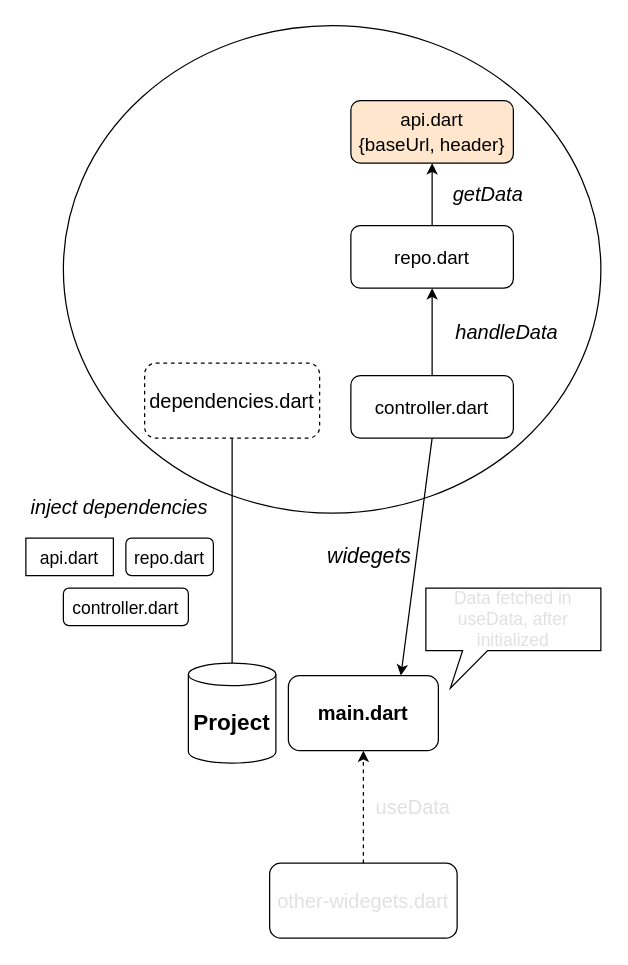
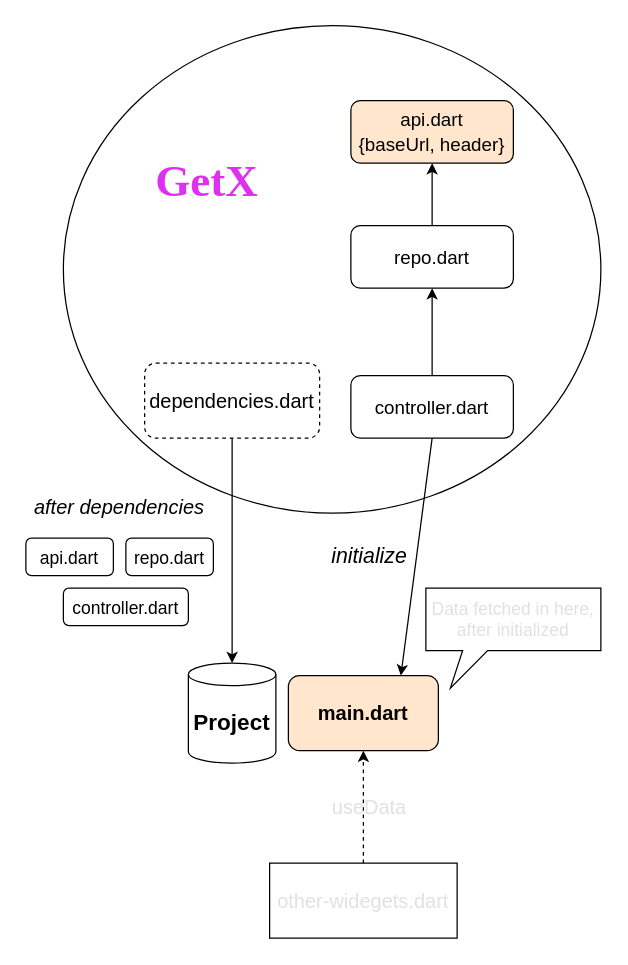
  <mxCell id="0" />
  <mxCell id="1" parent="0" />
  <mxCell id="2" value="" style="ellipse;whiteSpace=wrap;html=1;fontSize=15;" vertex="1" parent="1"><mxGeometry x="50" y="20" width="430" height="390" as="geometry" /></mxCell>
  <mxCell id="3" value="&lt;font style=&quot;font-size: 16px;&quot;&gt;dependencies.dart&lt;/font&gt;" style="rounded=1;whiteSpace=wrap;html=1;dashed=1;" vertex="1" parent="1"><mxGeometry x="115" y="290" width="140" height="60" as="geometry" /></mxCell>
- <mxCell id="4" value="" style="endArrow=none;html=1;fontSize=14;exitX=0.5;exitY=1;exitDx=0;exitDy=0;entryX=0.5;entryY=0;entryDx=0;entryDy=0;entryPerimeter=0;" edge="1" parent="1" source="3" target="6"><mxGeometry width="50" height="50" relative="1" as="geometry"><mxPoint x="80" y="440" as="sourcePoint" /><mxPoint x="75" y="550" as="targetPoint" /></mxGeometry></mxCell>
- <mxCell id="5" value="&lt;font size=&quot;1&quot; style=&quot;&quot;&gt;&lt;i style=&quot;font-size: 16px;&quot;&gt;inject dependencies&lt;/i&gt;&lt;/font&gt;" style="text;html=1;strokeColor=none;fillColor=none;align=center;verticalAlign=middle;whiteSpace=wrap;rounded=0;fontSize=14;" vertex="1" parent="1"><mxGeometry x="20" y="390" width="150" height="30" as="geometry" /></mxCell>
+ <mxCell id="4" value="" style="endArrow=classic;html=1;fontSize=14;exitX=0.5;exitY=1;exitDx=0;exitDy=0;entryX=0.5;entryY=0;entryDx=0;entryDy=0;entryPerimeter=0;" edge="1" parent="1" source="3" target="6"><mxGeometry width="50" height="50" relative="1" as="geometry"><mxPoint x="80" y="440" as="sourcePoint" /><mxPoint x="75" y="550" as="targetPoint" /></mxGeometry></mxCell>
+ <mxCell id="5" value="&lt;font size=&quot;1&quot; style=&quot;&quot;&gt;&lt;i style=&quot;font-size: 16px;&quot;&gt;after dependencies&lt;/i&gt;&lt;/font&gt;" style="text;html=1;strokeColor=none;fillColor=none;align=center;verticalAlign=middle;whiteSpace=wrap;rounded=0;fontSize=14;" vertex="1" parent="1"><mxGeometry x="20" y="390" width="150" height="30" as="geometry" /></mxCell>
  <mxCell id="6" value="&lt;font size=&quot;1&quot; style=&quot;&quot;&gt;&lt;b style=&quot;font-size: 18px;&quot;&gt;Project&lt;/b&gt;&lt;/font&gt;" style="shape=cylinder3;whiteSpace=wrap;html=1;boundedLbl=1;backgroundOutline=1;size=9;fontSize=14;" vertex="1" parent="1"><mxGeometry x="150" y="530" width="70" height="80" as="geometry" /></mxCell>
- <mxCell id="7" value="&lt;b style=&quot;font-size: 16px;&quot;&gt;main.dart&lt;/b&gt;" style="rounded=1;whiteSpace=wrap;html=1;fontSize=14;" vertex="1" parent="1"><mxGeometry x="230" y="540" width="120" height="60" as="geometry" /></mxCell>
+ <mxCell id="7" value="&lt;b style=&quot;font-size: 16px;&quot;&gt;main.dart&lt;/b&gt;" style="rounded=1;whiteSpace=wrap;html=1;fontSize=14;fillColor=#ffe6cc;" vertex="1" parent="1"><mxGeometry x="230" y="540" width="120" height="60" as="geometry" /></mxCell>
  <mxCell id="8" value="&lt;font style=&quot;font-size: 14px;&quot;&gt;controller.dart&lt;/font&gt;" style="rounded=1;whiteSpace=wrap;html=1;fontSize=18;" vertex="1" parent="1"><mxGeometry x="50" y="470" width="100" height="30" as="geometry" /></mxCell>
  <mxCell id="9" value="&lt;font style=&quot;font-size: 14px;&quot;&gt;repo.dart&lt;/font&gt;" style="rounded=1;whiteSpace=wrap;html=1;fontSize=18;" vertex="1" parent="1"><mxGeometry x="100" y="430" width="70" height="30" as="geometry" /></mxCell>
- <mxCell id="10" value="&lt;font style=&quot;font-size: 14px;&quot;&gt;api.dart&lt;/font&gt;" style="whiteSpace=wrap;html=1;fontSize=16;rounded=0;" vertex="1" parent="1"><mxGeometry x="20" y="430" width="70" height="30" as="geometry" /></mxCell>
+ <mxCell id="10" value="&lt;font style=&quot;font-size: 14px;&quot;&gt;api.dart&lt;/font&gt;" style="rounded=1;whiteSpace=wrap;html=1;fontSize=16;" vertex="1" parent="1"><mxGeometry x="20" y="430" width="70" height="30" as="geometry" /></mxCell>
  <mxCell id="11" value="&lt;font style=&quot;font-size: 15px;&quot;&gt;controller.dart&lt;/font&gt;" style="rounded=1;whiteSpace=wrap;html=1;fontSize=18;" vertex="1" parent="1"><mxGeometry x="280" y="300" width="130" height="50" as="geometry" /></mxCell>
  <mxCell id="12" value="&lt;font style=&quot;font-size: 15px;&quot;&gt;repo.dart&lt;/font&gt;" style="rounded=1;whiteSpace=wrap;html=1;fontSize=18;" vertex="1" parent="1"><mxGeometry x="280" y="180" width="130" height="50" as="geometry" /></mxCell>
  <mxCell id="13" value="&lt;font style=&quot;font-size: 15px;&quot;&gt;api.dart&lt;br&gt;{baseUrl, header}&lt;br&gt;&lt;/font&gt;" style="rounded=1;whiteSpace=wrap;html=1;fontSize=16;fillColor=#ffe6cc;" vertex="1" parent="1"><mxGeometry x="280" y="80" width="130" height="50" as="geometry" /></mxCell>
  <mxCell id="14" value="" style="endArrow=classic;html=1;fontSize=16;entryX=0.5;entryY=1;entryDx=0;entryDy=0;exitX=0.5;exitY=0;exitDx=0;exitDy=0;" edge="1" parent="1" source="12" target="13"><mxGeometry width="50" height="50" relative="1" as="geometry"><mxPoint x="420" y="200" as="sourcePoint" /><mxPoint x="470" y="150" as="targetPoint" /></mxGeometry></mxCell>
  <mxCell id="15" value="" style="endArrow=classic;html=1;fontSize=16;entryX=0.5;entryY=1;entryDx=0;entryDy=0;exitX=0.5;exitY=0;exitDx=0;exitDy=0;" edge="1" parent="1" source="11" target="12"><mxGeometry width="50" height="50" relative="1" as="geometry"><mxPoint x="150" y="420" as="sourcePoint" /><mxPoint x="200" y="370" as="targetPoint" /></mxGeometry></mxCell>
- <mxCell id="16" value="&lt;i&gt;getData&lt;/i&gt;" style="text;html=1;strokeColor=none;fillColor=none;align=center;verticalAlign=middle;whiteSpace=wrap;rounded=0;fontSize=16;" vertex="1" parent="1"><mxGeometry x="360" y="140" width="60" height="30" as="geometry" /></mxCell>
- <mxCell id="17" value="&lt;i&gt;handleData&lt;/i&gt;" style="text;html=1;strokeColor=none;fillColor=none;align=center;verticalAlign=middle;whiteSpace=wrap;rounded=0;fontSize=16;" vertex="1" parent="1"><mxGeometry x="360" y="250" width="90" height="30" as="geometry" /></mxCell>
  <mxCell id="18" value="" style="endArrow=classic;html=1;fontSize=16;exitX=0.5;exitY=1;exitDx=0;exitDy=0;entryX=0.75;entryY=0;entryDx=0;entryDy=0;" edge="1" parent="1" source="11" target="7"><mxGeometry width="50" height="50" relative="1" as="geometry"><mxPoint x="230" y="630" as="sourcePoint" /><mxPoint x="350" y="570" as="targetPoint" /></mxGeometry></mxCell>
- <mxCell id="19" value="&lt;font size=&quot;1&quot; style=&quot;&quot;&gt;&lt;span style=&quot;font-size: 17px;&quot;&gt;&lt;i&gt;widegets&lt;/i&gt;&lt;/span&gt;&lt;/font&gt;" style="text;html=1;strokeColor=none;fillColor=none;align=center;verticalAlign=middle;whiteSpace=wrap;rounded=0;fontSize=15;" vertex="1" parent="1"><mxGeometry x="260" y="430" width="70" height="30" as="geometry" /></mxCell>
- <mxCell id="21" value="&lt;font style=&quot;font-size: 14px;&quot;&gt;Data fetched in useData, after initialized&lt;/font&gt;" style="shape=callout;whiteSpace=wrap;html=1;perimeter=calloutPerimeter;fontFamily=Helvetica;fontSize=13;fontColor=#E1E1E1;position2=0.14;size=30;position=0.21;" vertex="1" parent="1"><mxGeometry x="340" y="470" width="140" height="80" as="geometry" /></mxCell>
- <mxCell id="22" value="&lt;font style=&quot;font-size: 16px;&quot;&gt;other-widegets.dart&lt;/font&gt;" style="rounded=1;whiteSpace=wrap;html=1;fontFamily=Helvetica;fontSize=14;fontColor=#E1E1E1;" vertex="1" parent="1"><mxGeometry x="215" y="690" width="150" height="60" as="geometry" /></mxCell>
+ <mxCell id="19" value="&lt;font size=&quot;1&quot; style=&quot;&quot;&gt;&lt;span style=&quot;font-size: 17px;&quot;&gt;&lt;i&gt;initialize&lt;/i&gt;&lt;/span&gt;&lt;/font&gt;" style="text;html=1;strokeColor=none;fillColor=none;align=center;verticalAlign=middle;whiteSpace=wrap;rounded=0;fontSize=15;" vertex="1" parent="1"><mxGeometry x="260" y="430" width="70" height="30" as="geometry" /></mxCell>
+ <mxCell id="20" value="&lt;h1&gt;&lt;font style=&quot;font-size: 36px;&quot; color=&quot;#dd30f0&quot; face=&quot;Comic Sans MS&quot;&gt;GetX&lt;/font&gt;&lt;/h1&gt;" style="text;html=1;strokeColor=none;fillColor=none;align=center;verticalAlign=middle;whiteSpace=wrap;rounded=0;fontSize=15;" vertex="1" parent="1"><mxGeometry x="115" y="110" width="100" height="70" as="geometry" /></mxCell>
+ <mxCell id="21" value="&lt;font style=&quot;font-size: 14px;&quot;&gt;Data fetched in here, after initialized&lt;/font&gt;" style="shape=callout;whiteSpace=wrap;html=1;perimeter=calloutPerimeter;fontFamily=Helvetica;fontSize=13;fontColor=#E1E1E1;position2=0.14;size=30;position=0.21;" vertex="1" parent="1"><mxGeometry x="340" y="470" width="140" height="80" as="geometry" /></mxCell>
+ <mxCell id="22" value="&lt;font style=&quot;font-size: 16px;&quot;&gt;other-widegets.dart&lt;/font&gt;" style="whiteSpace=wrap;html=1;fontFamily=Helvetica;fontSize=14;fontColor=#E1E1E1;rounded=0;" vertex="1" parent="1"><mxGeometry x="215" y="690" width="150" height="60" as="geometry" /></mxCell>
  <mxCell id="23" value="" style="endArrow=classic;html=1;fontFamily=Helvetica;fontSize=16;fontColor=#E1E1E1;entryX=0.5;entryY=1;entryDx=0;entryDy=0;exitX=0.5;exitY=0;exitDx=0;exitDy=0;dashed=1;" edge="1" parent="1" source="22" target="7"><mxGeometry width="50" height="50" relative="1" as="geometry"><mxPoint x="220" y="640" as="sourcePoint" /><mxPoint x="220" y="650" as="targetPoint" /></mxGeometry></mxCell>
- <mxCell id="24" value="useData" style="text;html=1;strokeColor=none;fillColor=none;align=center;verticalAlign=middle;whiteSpace=wrap;rounded=0;fontFamily=Helvetica;fontSize=16;fontColor=#E1E1E1;" vertex="1" parent="1"><mxGeometry x="295" y="630" width="70" height="30" as="geometry" /></mxCell>
+ <mxCell id="24" value="useData" style="text;html=1;strokeColor=none;fillColor=none;align=center;verticalAlign=middle;whiteSpace=wrap;rounded=0;fontFamily=Helvetica;fontSize=16;fontColor=#E1E1E1;" vertex="1" parent="1"><mxGeometry x="260" y="630" width="70" height="30" as="geometry" /></mxCell>
